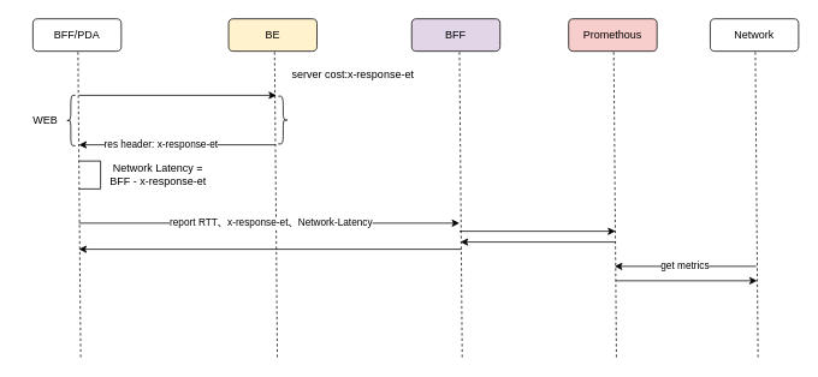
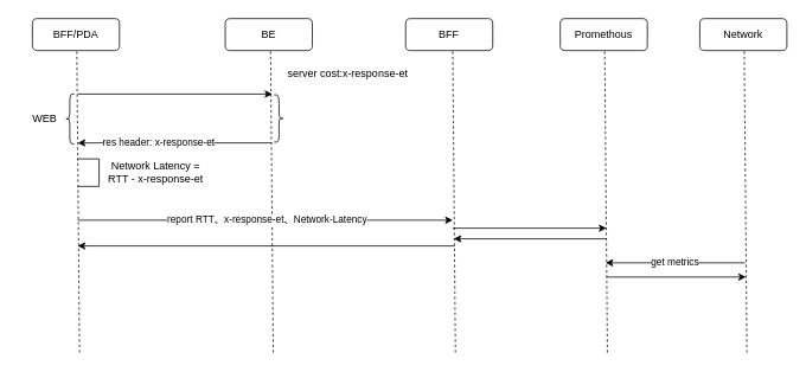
  <mxCell id="0" />
  <mxCell id="1" parent="0" />
  <mxCell id="2" value="BFF/PDA" style="rounded=1;whiteSpace=wrap;html=1;" vertex="1" parent="1"><mxGeometry x="36" y="20" width="98" height="36" as="geometry" /></mxCell>
- <mxCell id="3" value="BE" style="rounded=1;whiteSpace=wrap;html=1;fillColor=#fff2cc;" vertex="1" parent="1"><mxGeometry x="253" y="20" width="98" height="36" as="geometry" /></mxCell>
- <mxCell id="4" value="BFF" style="rounded=1;whiteSpace=wrap;html=1;fillColor=#e1d5e7;" vertex="1" parent="1"><mxGeometry x="456" y="20" width="98" height="36" as="geometry" /></mxCell>
- <mxCell id="5" value="Promethous" style="rounded=1;whiteSpace=wrap;html=1;fillColor=#f8cecc;" vertex="1" parent="1"><mxGeometry x="630" y="20" width="98" height="36" as="geometry" /></mxCell>
+ <mxCell id="3" value="BE" style="rounded=1;whiteSpace=wrap;html=1;" vertex="1" parent="1"><mxGeometry x="253" y="20" width="98" height="36" as="geometry" /></mxCell>
+ <mxCell id="4" value="BFF" style="rounded=1;whiteSpace=wrap;html=1;" vertex="1" parent="1"><mxGeometry x="456" y="20" width="98" height="36" as="geometry" /></mxCell>
+ <mxCell id="5" value="Promethous" style="rounded=1;whiteSpace=wrap;html=1;" vertex="1" parent="1"><mxGeometry x="630" y="20" width="98" height="36" as="geometry" /></mxCell>
  <mxCell id="6" value="" style="endArrow=none;dashed=1;html=1;rounded=0;" edge="1" parent="1"><mxGeometry width="50" height="50" relative="1" as="geometry"><mxPoint x="89" y="396" as="sourcePoint" /><mxPoint x="86" y="56" as="targetPoint" /></mxGeometry></mxCell>
  <mxCell id="7" value="" style="endArrow=none;dashed=1;html=1;rounded=0;" edge="1" parent="1"><mxGeometry width="50" height="50" relative="1" as="geometry"><mxPoint x="307" y="396" as="sourcePoint" /><mxPoint x="304" y="56" as="targetPoint" /></mxGeometry></mxCell>
  <mxCell id="8" value="" style="endArrow=none;dashed=1;html=1;rounded=0;" edge="1" parent="1"><mxGeometry width="50" height="50" relative="1" as="geometry"><mxPoint x="512" y="396" as="sourcePoint" /><mxPoint x="509" y="56" as="targetPoint" /></mxGeometry></mxCell>
  <mxCell id="9" value="" style="endArrow=none;dashed=1;html=1;rounded=0;" edge="1" parent="1"><mxGeometry width="50" height="50" relative="1" as="geometry"><mxPoint x="683" y="396" as="sourcePoint" /><mxPoint x="680" y="56" as="targetPoint" /></mxGeometry></mxCell>
  <mxCell id="10" value="" style="endArrow=classic;html=1;rounded=0;" edge="1" parent="1"><mxGeometry width="50" height="50" relative="1" as="geometry"><mxPoint x="87" y="105" as="sourcePoint" /><mxPoint x="306" y="105" as="targetPoint" /></mxGeometry></mxCell>
  <mxCell id="11" value="" style="endArrow=classic;html=1;rounded=0;" edge="1" parent="1"><mxGeometry width="50" height="50" relative="1" as="geometry"><mxPoint x="305" y="160" as="sourcePoint" /><mxPoint x="87" y="160" as="targetPoint" /></mxGeometry></mxCell>
  <mxCell id="12" value="res header:&amp;nbsp;x-response-et" style="edgeLabel;html=1;align=center;verticalAlign=middle;resizable=0;points=[];" vertex="1" connectable="0" parent="11"><mxGeometry x="0.179" y="-2" relative="1" as="geometry"><mxPoint x="1" as="offset" /></mxGeometry></mxCell>
  <mxCell id="13" value="" style="shape=curlyBracket;whiteSpace=wrap;html=1;rounded=1;flipH=1;labelPosition=right;verticalLabelPosition=middle;align=left;verticalAlign=middle;" vertex="1" parent="1"><mxGeometry x="308" y="106" width="11" height="53" as="geometry" /></mxCell>
  <mxCell id="14" value="server cost:x-response-et" style="text;html=1;strokeColor=none;fillColor=none;align=center;verticalAlign=middle;whiteSpace=wrap;rounded=0;" vertex="1" parent="1"><mxGeometry x="319" y="66" width="144" height="31" as="geometry" /></mxCell>
  <mxCell id="15" value="" style="shape=curlyBracket;whiteSpace=wrap;html=1;rounded=1;labelPosition=left;verticalLabelPosition=middle;align=right;verticalAlign=middle;" vertex="1" parent="1"><mxGeometry x="73" y="105" width="10" height="56" as="geometry" /></mxCell>
  <mxCell id="16" value="WEB" style="text;html=1;strokeColor=none;fillColor=none;align=center;verticalAlign=middle;whiteSpace=wrap;rounded=0;" vertex="1" parent="1"><mxGeometry x="20" y="118" width="60" height="30" as="geometry" /></mxCell>
  <mxCell id="17" value="" style="endArrow=none;html=1;rounded=0;" edge="1" parent="1"><mxGeometry width="50" height="50" relative="1" as="geometry"><mxPoint x="87" y="178" as="sourcePoint" /><mxPoint x="87" y="209" as="targetPoint" /><Array as="points"><mxPoint x="111" y="178" /><mxPoint x="111" y="209" /></Array></mxGeometry></mxCell>
- <mxCell id="18" value="Network Latency = &lt;br&gt;BFF - x-response-et" style="text;html=1;strokeColor=none;fillColor=none;align=center;verticalAlign=middle;whiteSpace=wrap;rounded=0;" vertex="1" parent="1"><mxGeometry x="93" y="173" width="164" height="39" as="geometry" /></mxCell>
+ <mxCell id="18" value="Network Latency = &lt;br&gt;RTT - x-response-et" style="text;html=1;strokeColor=none;fillColor=none;align=center;verticalAlign=middle;whiteSpace=wrap;rounded=0;" vertex="1" parent="1"><mxGeometry x="93" y="173" width="164" height="39" as="geometry" /></mxCell>
  <mxCell id="19" value="" style="endArrow=classic;html=1;rounded=0;" edge="1" parent="1"><mxGeometry width="50" height="50" relative="1" as="geometry"><mxPoint x="87" y="247" as="sourcePoint" /><mxPoint x="509" y="247" as="targetPoint" /></mxGeometry></mxCell>
  <mxCell id="20" value="report RTT、x-response-et、Network-Latency" style="edgeLabel;html=1;align=center;verticalAlign=middle;resizable=0;points=[];" vertex="1" connectable="0" parent="19"><mxGeometry x="-0.002" y="1" relative="1" as="geometry"><mxPoint x="1" as="offset" /></mxGeometry></mxCell>
  <mxCell id="21" value="Network" style="rounded=1;whiteSpace=wrap;html=1;" vertex="1" parent="1"><mxGeometry x="787" y="20" width="98" height="36" as="geometry" /></mxCell>
  <mxCell id="22" value="" style="endArrow=none;dashed=1;html=1;rounded=0;" edge="1" parent="1"><mxGeometry width="50" height="50" relative="1" as="geometry"><mxPoint x="840" y="396" as="sourcePoint" /><mxPoint x="837" y="56" as="targetPoint" /></mxGeometry></mxCell>
  <mxCell id="23" value="" style="endArrow=classic;html=1;rounded=0;" edge="1" parent="1"><mxGeometry width="50" height="50" relative="1" as="geometry"><mxPoint x="509" y="256" as="sourcePoint" /><mxPoint x="682" y="256" as="targetPoint" /></mxGeometry></mxCell>
  <mxCell id="24" value="" style="endArrow=classic;html=1;rounded=0;" edge="1" parent="1"><mxGeometry width="50" height="50" relative="1" as="geometry"><mxPoint x="682" y="268" as="sourcePoint" /><mxPoint x="510" y="268" as="targetPoint" /></mxGeometry></mxCell>
  <mxCell id="25" value="" style="endArrow=classic;html=1;rounded=0;" edge="1" parent="1"><mxGeometry width="50" height="50" relative="1" as="geometry"><mxPoint x="511" y="276" as="sourcePoint" /><mxPoint x="87" y="276" as="targetPoint" /></mxGeometry></mxCell>
  <mxCell id="26" value="" style="endArrow=classic;html=1;rounded=0;" edge="1" parent="1"><mxGeometry width="50" height="50" relative="1" as="geometry"><mxPoint x="838" y="295" as="sourcePoint" /><mxPoint x="681" y="295" as="targetPoint" /></mxGeometry></mxCell>
  <mxCell id="27" value="get metrics" style="edgeLabel;html=1;align=center;verticalAlign=middle;resizable=0;points=[];" vertex="1" connectable="0" parent="26"><mxGeometry x="0.013" y="-2" relative="1" as="geometry"><mxPoint as="offset" /></mxGeometry></mxCell>
  <mxCell id="28" value="" style="endArrow=classic;html=1;rounded=0;" edge="1" parent="1"><mxGeometry width="50" height="50" relative="1" as="geometry"><mxPoint x="682" y="311" as="sourcePoint" /><mxPoint x="839" y="311" as="targetPoint" /></mxGeometry></mxCell>
